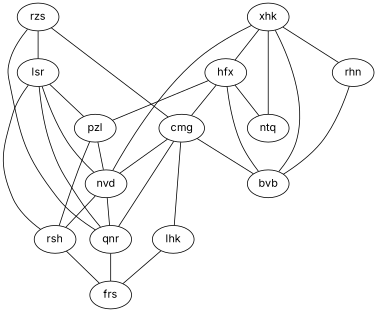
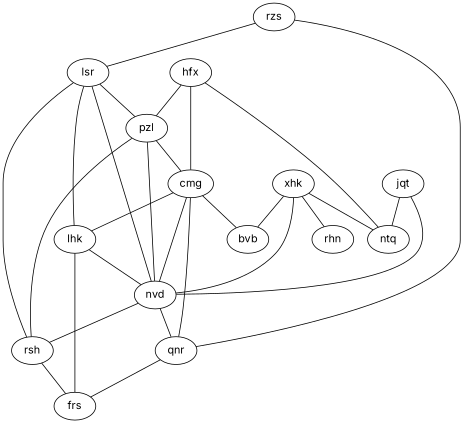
  strict graph {
    fontname=Inter
    node [fontname=Inter weight=0]
    edge [fontname=Inter weight=1]
    rzs
    cmg
    lsr
    qnr
    lhk
    bvb
    nvd
    rsh
    pzl
    frs
    xhk
    ntq
    hfx
    rhn
-   rzs -- cmg
+   jqt
+   pzl -- cmg
    rzs -- lsr
    rzs -- qnr
    cmg -- qnr
    cmg -- lhk
    cmg -- bvb
    cmg -- nvd
-   lsr -- qnr
+   lsr -- lhk
    lsr -- nvd
    lsr -- rsh
    lsr -- pzl
    qnr -- frs
+   lhk -- nvd
    lhk -- frs
    nvd -- qnr
    nvd -- rsh
    rsh -- frs
    pzl -- nvd
    pzl -- rsh
    xhk -- bvb
    xhk -- nvd
    xhk -- ntq
-   xhk -- hfx
    xhk -- rhn
    hfx -- cmg
-   hfx -- bvb
    hfx -- pzl
    hfx -- ntq
-   rhn -- bvb
+   jqt -- nvd
+   jqt -- ntq
  }
